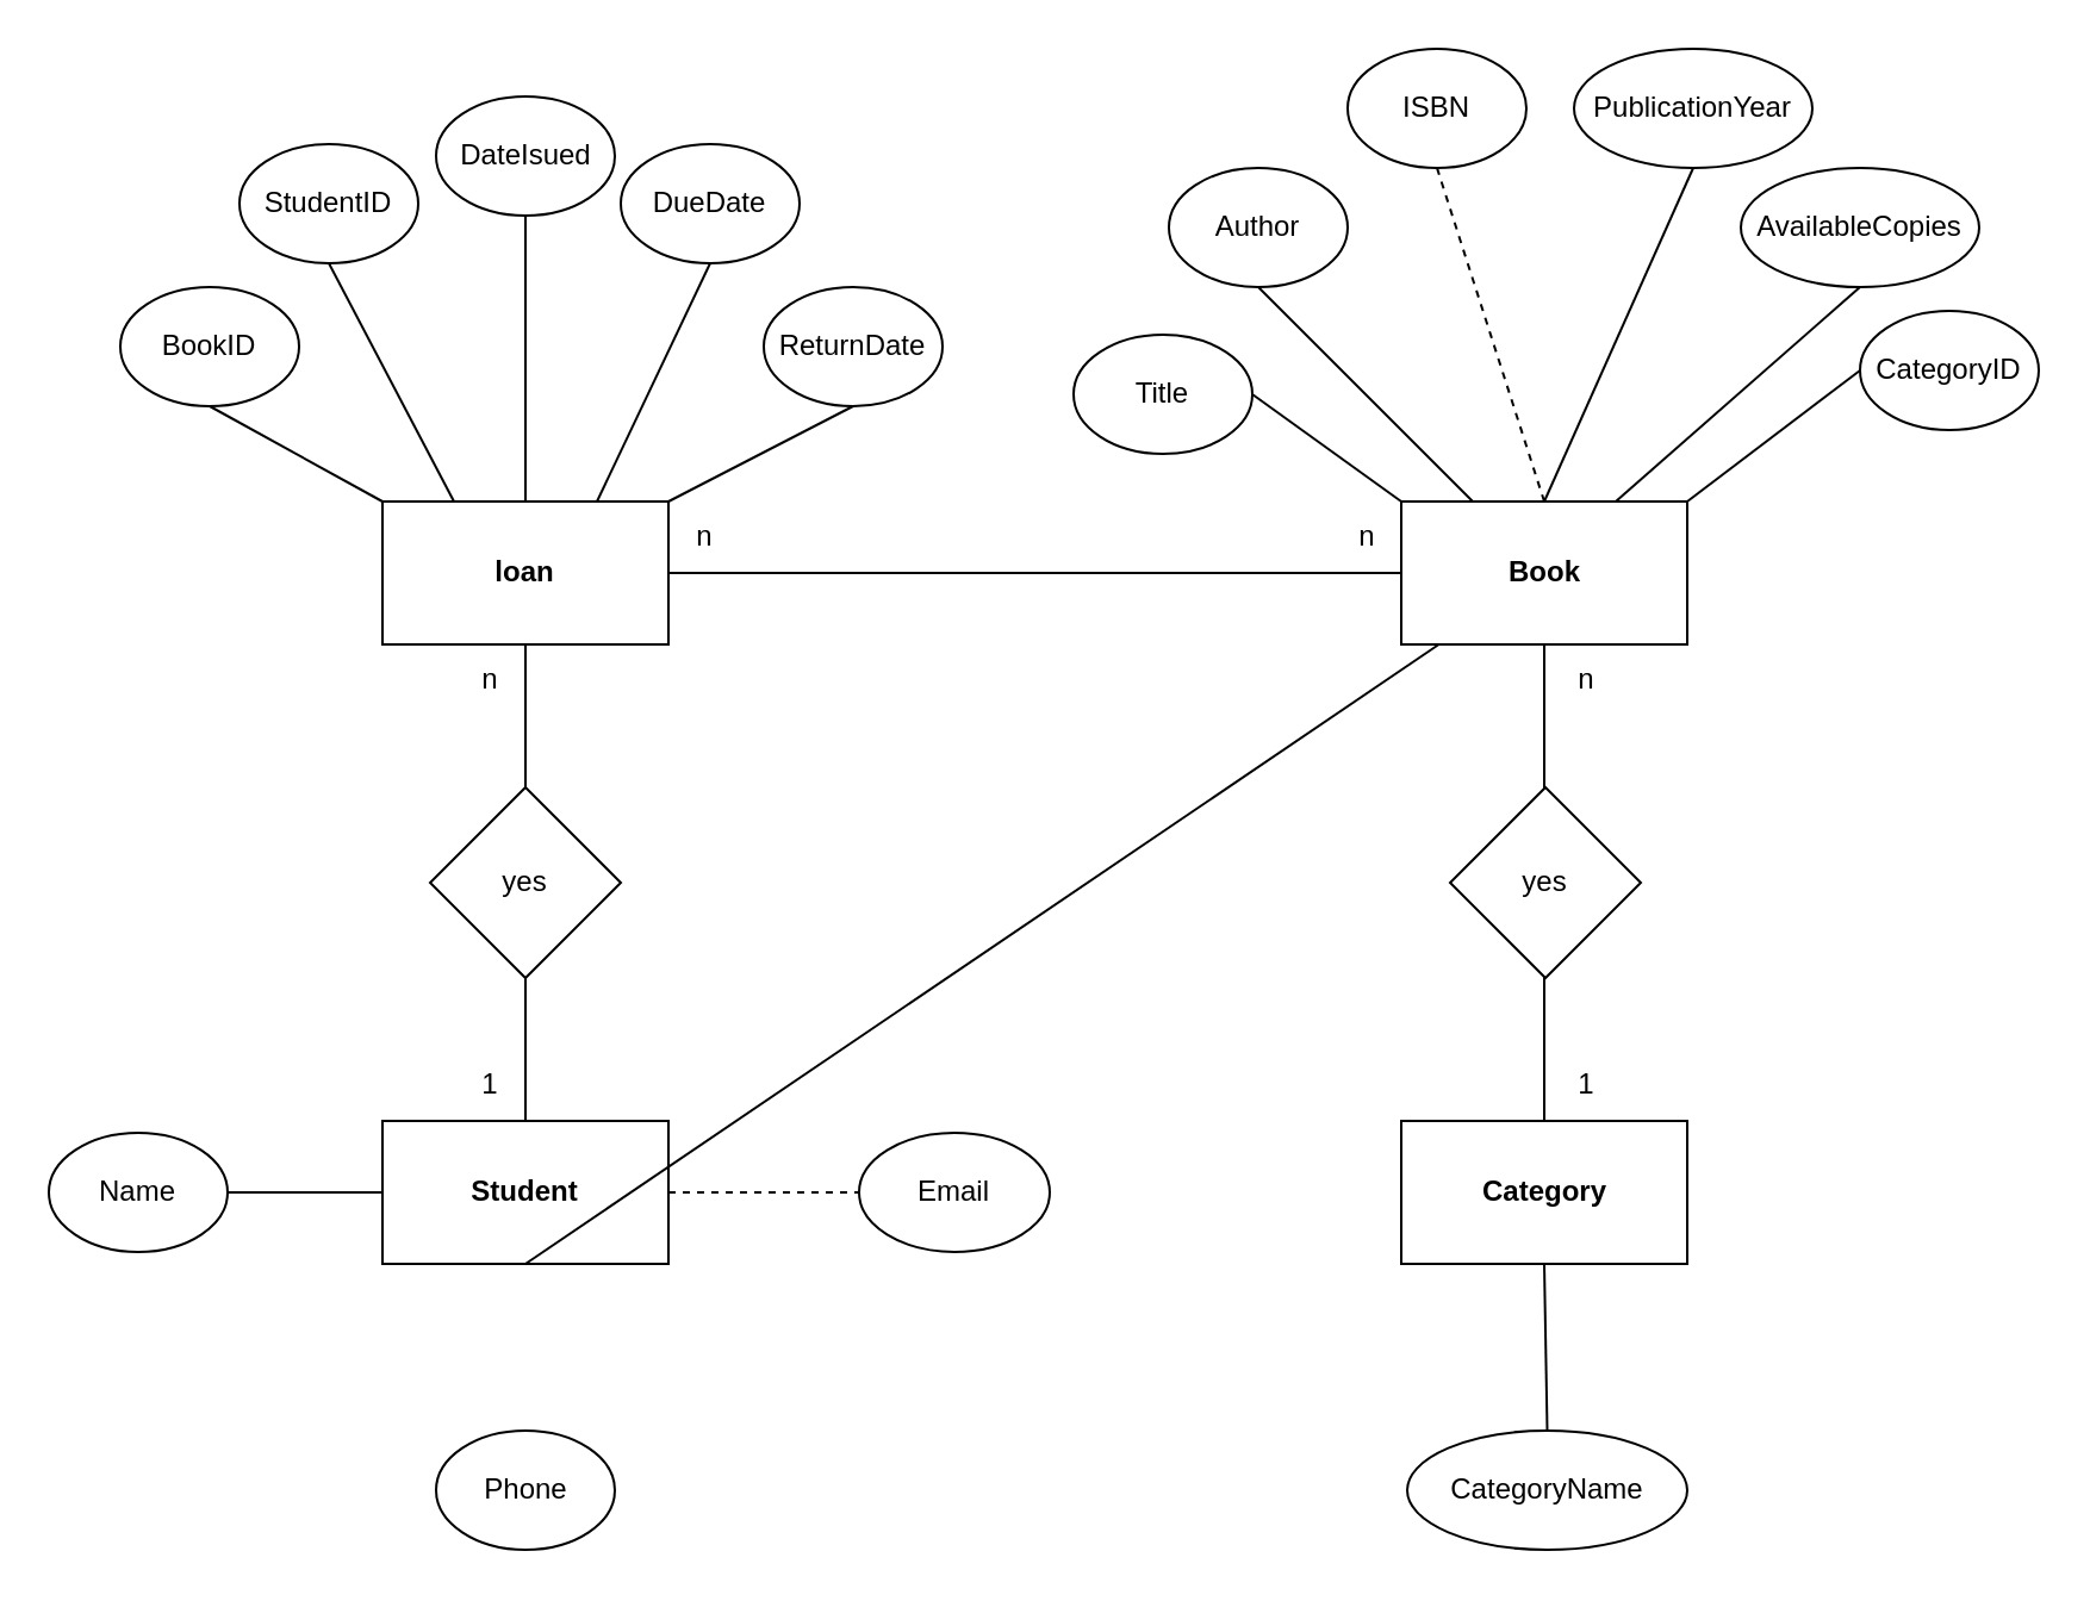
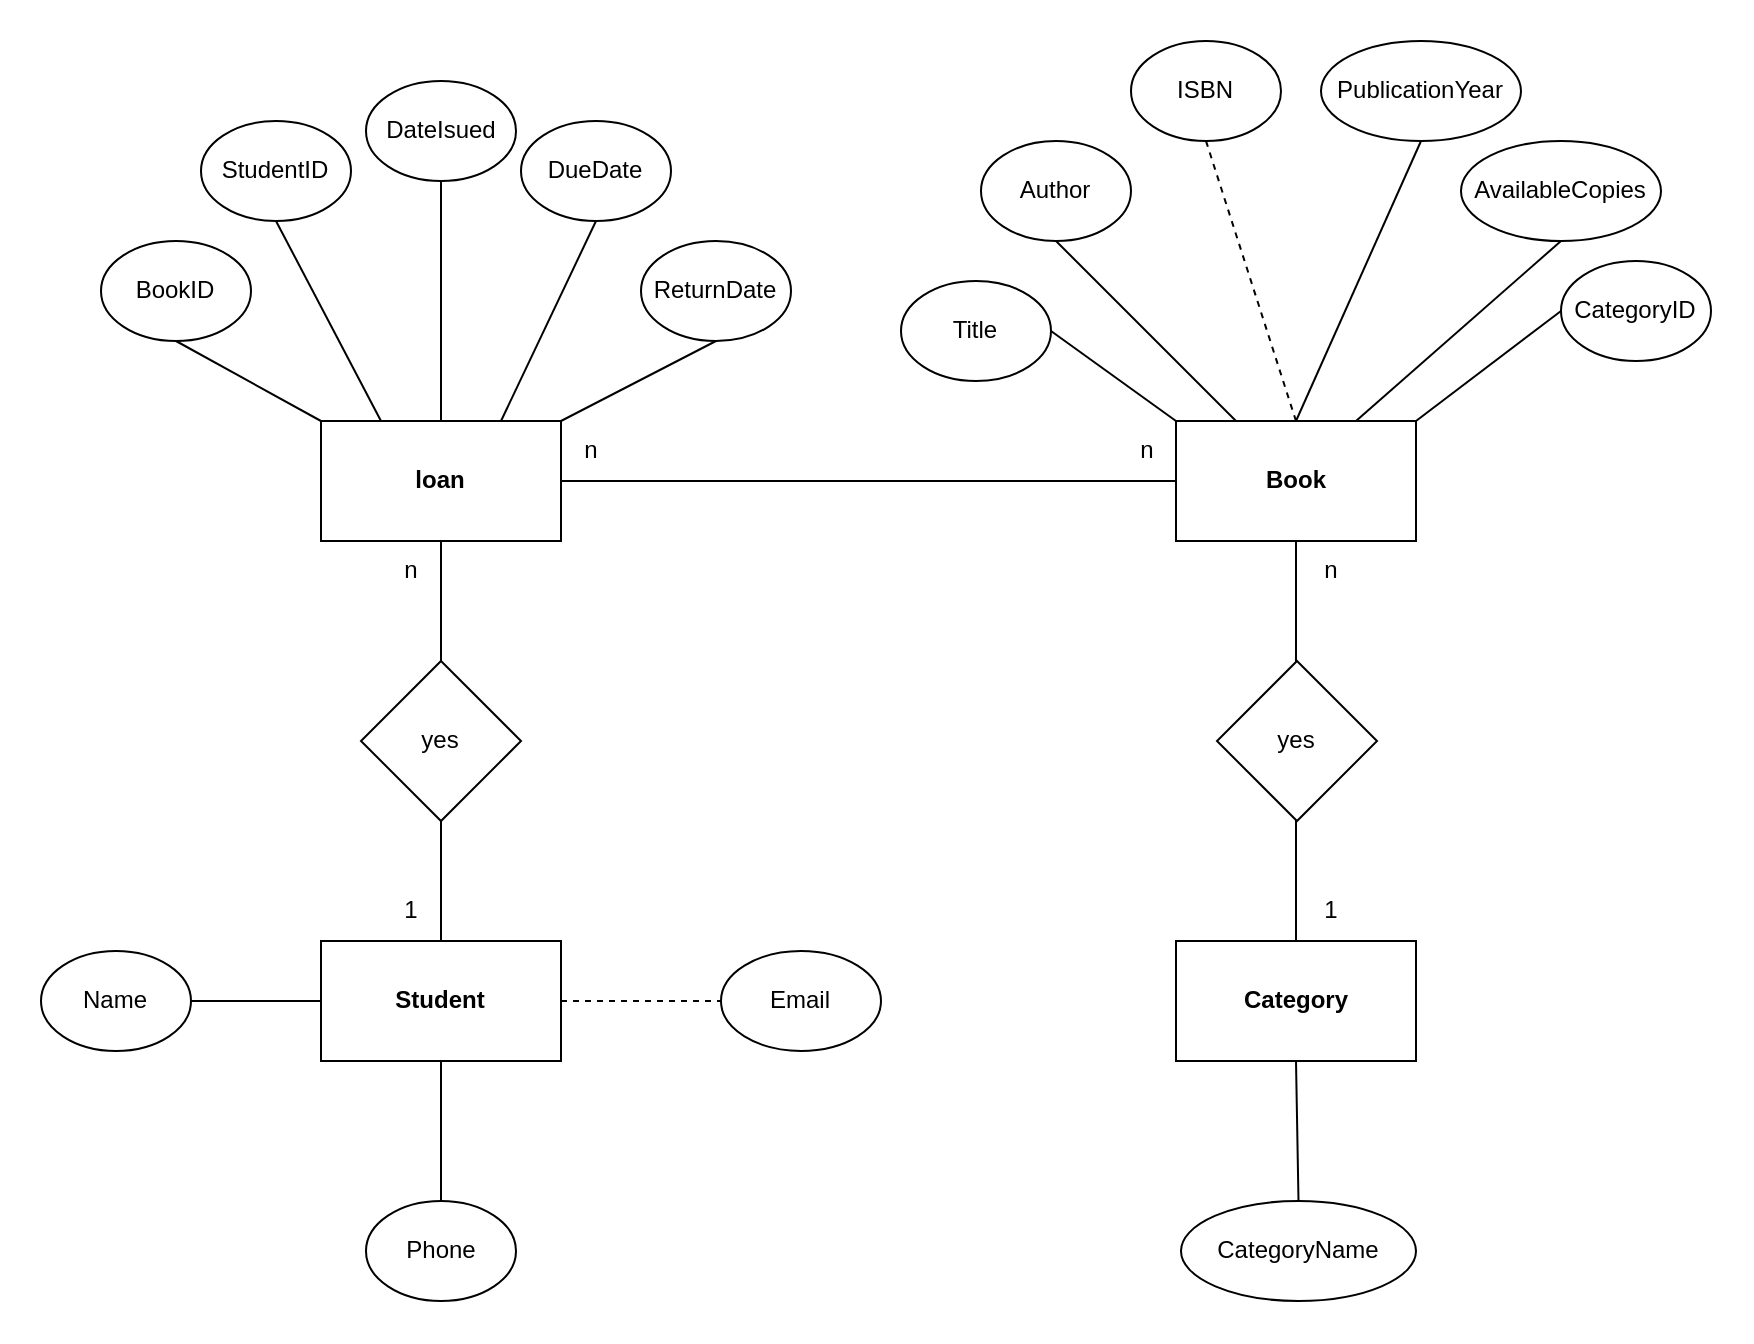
  <mxCell id="0" />
  <mxCell id="1" parent="0" />
  <mxCell id="2" value="Student" style="rounded=0;whiteSpace=wrap;html=1;fontStyle=1" vertex="1" parent="1"><mxGeometry y="470" width="120" height="60" as="geometry" x="160" /></mxCell>
  <mxCell id="3" value="loan" style="rounded=0;whiteSpace=wrap;html=1;fontStyle=1" vertex="1" parent="1"><mxGeometry y="210" width="120" height="60" as="geometry" x="160" /></mxCell>
  <mxCell id="4" value="Category" style="rounded=0;whiteSpace=wrap;html=1;fontStyle=1" vertex="1" parent="1"><mxGeometry x="587.5" y="470" width="120" height="60" as="geometry" /></mxCell>
  <mxCell id="5" value="" style="endArrow=none;html=1;rounded=0;exitX=0.5;exitY=0;exitDx=0;exitDy=0;entryX=0.5;entryY=1;entryDx=0;entryDy=0;" edge="1" parent="1" source="45" target="3"><mxGeometry width="50" height="50" relative="1" as="geometry"><mxPoint x="390" y="410" as="sourcePoint" /><mxPoint x="440" y="360" as="targetPoint" /></mxGeometry></mxCell>
  <mxCell id="6" value="n" style="text;html=1;align=center;verticalAlign=middle;resizable=0;points=[];autosize=1;strokeColor=none;fillColor=none;" vertex="1" parent="1"><mxGeometry x="190" y="270" width="30" height="30" as="geometry" /></mxCell>
  <mxCell id="7" value="n" style="text;html=1;align=center;verticalAlign=middle;resizable=0;points=[];autosize=1;strokeColor=none;fillColor=none;" vertex="1" parent="1"><mxGeometry x="280" y="210" width="30" height="30" as="geometry" /></mxCell>
  <mxCell id="8" value="" style="endArrow=none;html=1;rounded=0;exitX=1;exitY=0.5;exitDx=0;exitDy=0;" edge="1" parent="1" source="3" target="9"><mxGeometry width="50" height="50" relative="1" as="geometry"><mxPoint x="560" y="240" as="sourcePoint" /><mxPoint x="740" y="240" as="targetPoint" /></mxGeometry></mxCell>
  <mxCell id="9" value="Book" style="rounded=0;whiteSpace=wrap;html=1;fontStyle=1" vertex="1" parent="1"><mxGeometry x="587.5" y="210" width="120" height="60" as="geometry" /></mxCell>
  <mxCell id="10" value="" style="endArrow=none;html=1;rounded=0;exitX=0.5;exitY=1;exitDx=0;exitDy=0;entryX=0.5;entryY=0;entryDx=0;entryDy=0;" edge="1" parent="1" source="9" target="4"><mxGeometry width="50" height="50" relative="1" as="geometry"><mxPoint x="670" y="300" as="sourcePoint" /><mxPoint x="740" y="410" as="targetPoint" /><Array as="points" /></mxGeometry></mxCell>
  <mxCell id="11" value="n" style="text;html=1;align=center;verticalAlign=middle;resizable=0;points=[];autosize=1;strokeColor=none;fillColor=none;" vertex="1" parent="1"><mxGeometry x="557.5" y="210" width="30" height="30" as="geometry" /></mxCell>
  <mxCell id="12" value="1" style="text;html=1;align=center;verticalAlign=middle;resizable=0;points=[];autosize=1;strokeColor=none;fillColor=none;" vertex="1" parent="1"><mxGeometry x="650" y="440" width="30" height="30" as="geometry" /></mxCell>
  <mxCell id="13" value="n" style="text;html=1;align=center;verticalAlign=middle;resizable=0;points=[];autosize=1;strokeColor=none;fillColor=none;" vertex="1" parent="1"><mxGeometry x="650" y="270" width="30" height="30" as="geometry" /></mxCell>
  <mxCell id="14" value="Name" style="ellipse;whiteSpace=wrap;html=1;" vertex="1" parent="1"><mxGeometry x="20" y="475" width="75" height="50" as="geometry" /></mxCell>
  <mxCell id="15" value="Email" style="ellipse;whiteSpace=wrap;html=1;" vertex="1" parent="1"><mxGeometry x="360" y="475" width="80" height="50" as="geometry" /></mxCell>
  <mxCell id="16" value="Phone" style="ellipse;whiteSpace=wrap;html=1;" vertex="1" parent="1"><mxGeometry x="182.5" y="600" width="75" height="50" as="geometry" /></mxCell>
- <mxCell id="17" value="" style="endArrow=none;html=1;rounded=0;exitX=0.5;exitY=1;exitDx=0;exitDy=0;" edge="1" parent="1" source="2" target="9"><mxGeometry width="50" height="50" relative="1" as="geometry"><mxPoint x="217.5" y="550" as="sourcePoint" /><mxPoint x="497.5" y="700" as="targetPoint" /></mxGeometry></mxCell>
+ <mxCell id="17" value="" style="endArrow=none;html=1;rounded=0;entryX=0.5;entryY=0;entryDx=0;entryDy=0;exitX=0.5;exitY=1;exitDx=0;exitDy=0;" edge="1" parent="1" source="2" target="16"><mxGeometry width="50" height="50" relative="1" as="geometry"><mxPoint x="217.5" y="550" as="sourcePoint" /><mxPoint x="497.5" y="700" as="targetPoint" /></mxGeometry></mxCell>
  <mxCell id="18" value="" style="endArrow=none;html=1;rounded=0;exitX=1;exitY=0.5;exitDx=0;exitDy=0;entryX=0;entryY=0.5;entryDx=0;entryDy=0;" edge="1" parent="1" source="14" target="2"><mxGeometry width="50" height="50" relative="1" as="geometry"><mxPoint x="145" y="160" as="sourcePoint" /><mxPoint x="195" y="110" as="targetPoint" /></mxGeometry></mxCell>
  <mxCell id="19" value="" style="endArrow=none;html=1;rounded=0;entryX=0;entryY=0.5;entryDx=0;entryDy=0;exitX=1;exitY=0.5;exitDx=0;exitDy=0;dashed=1;" edge="1" parent="1" source="2" target="15"><mxGeometry width="50" height="50" relative="1" as="geometry"><mxPoint x="270" y="570" as="sourcePoint" /><mxPoint x="240" y="180" as="targetPoint" /><Array as="points" /></mxGeometry></mxCell>
  <mxCell id="20" value="BookID" style="ellipse;whiteSpace=wrap;html=1;" vertex="1" parent="1"><mxGeometry x="50" y="120" width="75" height="50" as="geometry" /></mxCell>
  <mxCell id="21" value="StudentID" style="ellipse;whiteSpace=wrap;html=1;" vertex="1" parent="1"><mxGeometry x="100" y="60" width="75" height="50" as="geometry" /></mxCell>
  <mxCell id="22" value="DueDate" style="ellipse;whiteSpace=wrap;html=1;" vertex="1" parent="1"><mxGeometry x="260" y="60" width="75" height="50" as="geometry" /></mxCell>
  <mxCell id="23" value="ReturnDate" style="ellipse;whiteSpace=wrap;html=1;" vertex="1" parent="1"><mxGeometry x="320" y="120" width="75" height="50" as="geometry" /></mxCell>
  <mxCell id="24" value="DateIsued" style="ellipse;whiteSpace=wrap;html=1;" vertex="1" parent="1"><mxGeometry x="182.5" y="40" width="75" height="50" as="geometry" /></mxCell>
  <mxCell id="25" value="" style="endArrow=none;html=1;rounded=0;entryX=0.5;entryY=1;entryDx=0;entryDy=0;exitX=0;exitY=0;exitDx=0;exitDy=0;" edge="1" parent="1" source="3" target="20"><mxGeometry width="50" height="50" relative="1" as="geometry"><mxPoint x="360" y="320" as="sourcePoint" /><mxPoint x="410" y="270" as="targetPoint" /></mxGeometry></mxCell>
  <mxCell id="26" value="" style="endArrow=none;html=1;rounded=0;entryX=0.5;entryY=1;entryDx=0;entryDy=0;exitX=1;exitY=0;exitDx=0;exitDy=0;" edge="1" parent="1" source="3" target="23"><mxGeometry width="50" height="50" relative="1" as="geometry"><mxPoint x="360" y="320" as="sourcePoint" /><mxPoint x="410" y="270" as="targetPoint" /></mxGeometry></mxCell>
  <mxCell id="27" value="" style="endArrow=none;html=1;rounded=0;entryX=0.5;entryY=1;entryDx=0;entryDy=0;exitX=0.25;exitY=0;exitDx=0;exitDy=0;" edge="1" parent="1" source="3" target="21"><mxGeometry width="50" height="50" relative="1" as="geometry"><mxPoint x="360" y="320" as="sourcePoint" /><mxPoint x="410" y="270" as="targetPoint" /></mxGeometry></mxCell>
  <mxCell id="28" value="" style="endArrow=none;html=1;rounded=0;entryX=0.5;entryY=1;entryDx=0;entryDy=0;exitX=0.75;exitY=0;exitDx=0;exitDy=0;" edge="1" parent="1" source="3" target="22"><mxGeometry width="50" height="50" relative="1" as="geometry"><mxPoint x="360" y="320" as="sourcePoint" /><mxPoint x="410" y="270" as="targetPoint" /></mxGeometry></mxCell>
  <mxCell id="29" value="" style="endArrow=none;html=1;rounded=0;entryX=0.5;entryY=1;entryDx=0;entryDy=0;" edge="1" parent="1" source="3" target="24"><mxGeometry width="50" height="50" relative="1" as="geometry"><mxPoint x="360" y="320" as="sourcePoint" /><mxPoint x="410" y="270" as="targetPoint" /></mxGeometry></mxCell>
  <mxCell id="30" value="Title" style="ellipse;whiteSpace=wrap;html=1;" vertex="1" parent="1"><mxGeometry x="450" y="140" width="75" height="50" as="geometry" /></mxCell>
  <mxCell id="31" value="Author" style="ellipse;whiteSpace=wrap;html=1;" vertex="1" parent="1"><mxGeometry x="490" y="70" width="75" height="50" as="geometry" /></mxCell>
  <mxCell id="32" value="ISBN" style="ellipse;whiteSpace=wrap;html=1;" vertex="1" parent="1"><mxGeometry x="565" y="20" width="75" height="50" as="geometry" /></mxCell>
  <mxCell id="33" value="PublicationYear" style="ellipse;whiteSpace=wrap;html=1;" vertex="1" parent="1"><mxGeometry x="660" y="20" width="100" height="50" as="geometry" /></mxCell>
  <mxCell id="34" value="AvailableCopies" style="ellipse;whiteSpace=wrap;html=1;" vertex="1" parent="1"><mxGeometry x="730" y="70" width="100" height="50" as="geometry" /></mxCell>
  <mxCell id="35" value="CategoryID" style="ellipse;whiteSpace=wrap;html=1;" vertex="1" parent="1"><mxGeometry x="780" y="130" width="75" height="50" as="geometry" /></mxCell>
  <mxCell id="36" value="" style="endArrow=none;html=1;rounded=0;exitX=1;exitY=0.5;exitDx=0;exitDy=0;entryX=0;entryY=0;entryDx=0;entryDy=0;" edge="1" parent="1" source="30" target="9"><mxGeometry width="50" height="50" relative="1" as="geometry"><mxPoint x="535" y="180" as="sourcePoint" /><mxPoint x="600" y="170" as="targetPoint" /></mxGeometry></mxCell>
  <mxCell id="37" value="" style="endArrow=none;html=1;rounded=0;entryX=0.5;entryY=1;entryDx=0;entryDy=0;exitX=0.25;exitY=0;exitDx=0;exitDy=0;" edge="1" parent="1" source="9" target="31"><mxGeometry width="50" height="50" relative="1" as="geometry"><mxPoint x="510" y="170" as="sourcePoint" /><mxPoint x="560" y="120" as="targetPoint" /></mxGeometry></mxCell>
  <mxCell id="38" value="" style="endArrow=none;html=1;rounded=0;entryX=0.5;entryY=1;entryDx=0;entryDy=0;exitX=0.5;exitY=0;exitDx=0;exitDy=0;dashed=1;" edge="1" parent="1" source="9" target="32"><mxGeometry width="50" height="50" relative="1" as="geometry"><mxPoint x="510" y="170" as="sourcePoint" /><mxPoint x="560" y="120" as="targetPoint" /></mxGeometry></mxCell>
  <mxCell id="39" value="" style="endArrow=none;html=1;rounded=0;entryX=0.5;entryY=1;entryDx=0;entryDy=0;exitX=0.5;exitY=0;exitDx=0;exitDy=0;" edge="1" parent="1" source="9" target="33"><mxGeometry width="50" height="50" relative="1" as="geometry"><mxPoint x="690" y="150" as="sourcePoint" /><mxPoint x="740" y="100" as="targetPoint" /></mxGeometry></mxCell>
  <mxCell id="40" value="" style="endArrow=none;html=1;rounded=0;entryX=0.5;entryY=1;entryDx=0;entryDy=0;exitX=0.75;exitY=0;exitDx=0;exitDy=0;" edge="1" parent="1" source="9" target="34"><mxGeometry width="50" height="50" relative="1" as="geometry"><mxPoint x="510" y="170" as="sourcePoint" /><mxPoint x="560" y="120" as="targetPoint" /></mxGeometry></mxCell>
  <mxCell id="41" value="" style="endArrow=none;html=1;rounded=0;entryX=0;entryY=0.5;entryDx=0;entryDy=0;exitX=1;exitY=0;exitDx=0;exitDy=0;" edge="1" parent="1" source="9" target="35"><mxGeometry width="50" height="50" relative="1" as="geometry"><mxPoint x="510" y="170" as="sourcePoint" /><mxPoint x="560" y="120" as="targetPoint" /></mxGeometry></mxCell>
  <mxCell id="42" value="CategoryName" style="ellipse;whiteSpace=wrap;html=1;" vertex="1" parent="1"><mxGeometry x="590" y="600" width="117.5" height="50" as="geometry" /></mxCell>
  <mxCell id="43" value="" style="endArrow=none;html=1;rounded=0;entryX=0.5;entryY=0;entryDx=0;entryDy=0;exitX=0.5;exitY=1;exitDx=0;exitDy=0;" edge="1" parent="1" source="4" target="42"><mxGeometry width="50" height="50" relative="1" as="geometry"><mxPoint x="900" y="410" as="sourcePoint" /><mxPoint x="960" y="150" as="targetPoint" /></mxGeometry></mxCell>
  <mxCell id="44" value="" style="endArrow=none;html=1;rounded=0;entryX=0.5;entryY=1;entryDx=0;entryDy=0;" edge="1" parent="1" target="45"><mxGeometry width="50" height="50" relative="1" as="geometry"><mxPoint x="220" y="470" as="sourcePoint" /><mxPoint y="240" as="targetPoint" x="160" /></mxGeometry></mxCell>
  <mxCell id="45" value="yes" style="rhombus;whiteSpace=wrap;html=1;" vertex="1" parent="1"><mxGeometry x="180" y="330" width="80" height="80" as="geometry" /></mxCell>
  <mxCell id="46" style="edgeStyle=orthogonalEdgeStyle;rounded=0;orthogonalLoop=1;jettySize=auto;html=1;exitX=0.5;exitY=1;exitDx=0;exitDy=0;" edge="1" parent="1" source="2" target="2"><mxGeometry relative="1" as="geometry" /></mxCell>
  <mxCell id="47" value="" style="endArrow=none;html=1;rounded=0;exitX=0.5;exitY=0;exitDx=0;exitDy=0;entryX=0.5;entryY=1;entryDx=0;entryDy=0;" edge="1" parent="1" source="2" target="48"><mxGeometry width="50" height="50" relative="1" as="geometry"><mxPoint x="220" y="470" as="sourcePoint" /><mxPoint x="220" y="410" as="targetPoint" /></mxGeometry></mxCell>
  <mxCell id="48" value="1" style="text;html=1;align=center;verticalAlign=middle;resizable=0;points=[];autosize=1;strokeColor=none;fillColor=none;" vertex="1" parent="1"><mxGeometry x="190" y="440" width="30" height="30" as="geometry" /></mxCell>
  <mxCell id="49" value="yes" style="rhombus;whiteSpace=wrap;html=1;" vertex="1" parent="1"><mxGeometry x="608" y="330" width="80" height="80" as="geometry" /></mxCell>
